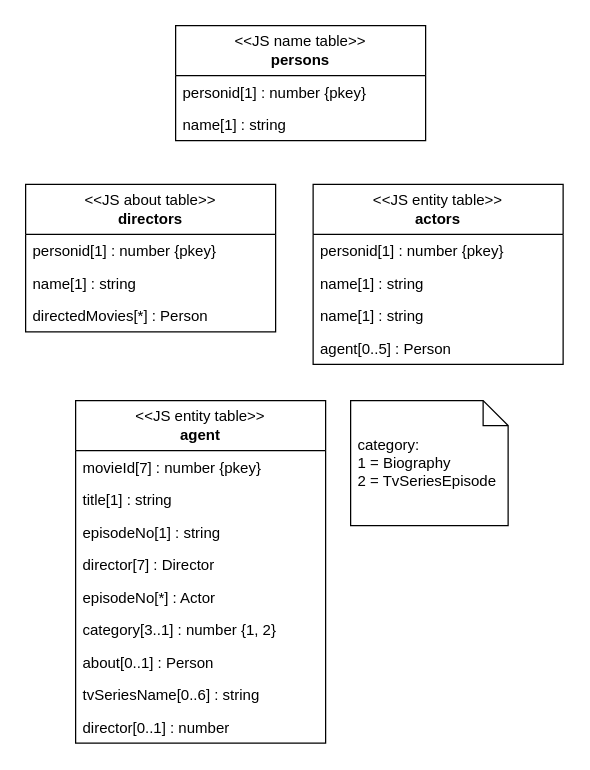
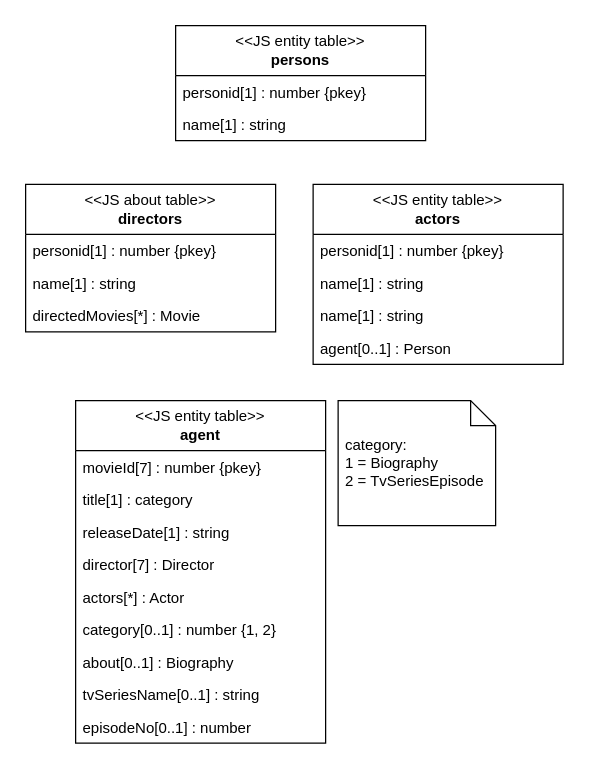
  <mxCell id="0" />
  <mxCell id="1" parent="0" />
  <mxCell id="2" value="&amp;lt;&amp;lt;JS entity table&amp;gt;&amp;gt;&lt;br&gt;&lt;b&gt;agent&lt;/b&gt;" style="swimlane;fontStyle=0;childLayout=stackLayout;horizontal=1;startSize=40;fillColor=none;horizontalStack=0;resizeParent=1;resizeParentMax=0;resizeLast=0;collapsible=1;marginBottom=0;whiteSpace=wrap;html=1;" parent="1" vertex="1"><mxGeometry x="60" y="320" width="200" height="274" as="geometry" /></mxCell>
  <mxCell id="3" value="movieId[7] : number {pkey}" style="text;strokeColor=none;fillColor=none;align=left;verticalAlign=top;spacingLeft=4;spacingRight=4;overflow=hidden;rotatable=0;points=[[0,0.5],[1,0.5]];portConstraint=eastwest;" parent="2" vertex="1"><mxGeometry y="40" width="200" height="26" as="geometry" /></mxCell>
- <mxCell id="4" value="title[1] : string" style="text;strokeColor=none;fillColor=none;align=left;verticalAlign=top;spacingLeft=4;spacingRight=4;overflow=hidden;rotatable=0;points=[[0,0.5],[1,0.5]];portConstraint=eastwest;" parent="2" vertex="1"><mxGeometry y="66" width="200" height="26" as="geometry" /></mxCell>
- <mxCell id="5" value="episodeNo[1] : string" style="text;strokeColor=none;fillColor=none;align=left;verticalAlign=top;spacingLeft=4;spacingRight=4;overflow=hidden;rotatable=0;points=[[0,0.5],[1,0.5]];portConstraint=eastwest;" parent="2" vertex="1"><mxGeometry y="92" width="200" height="26" as="geometry" /></mxCell>
+ <mxCell id="4" value="title[1] : category" style="text;strokeColor=none;fillColor=none;align=left;verticalAlign=top;spacingLeft=4;spacingRight=4;overflow=hidden;rotatable=0;points=[[0,0.5],[1,0.5]];portConstraint=eastwest;" parent="2" vertex="1"><mxGeometry y="66" width="200" height="26" as="geometry" /></mxCell>
+ <mxCell id="5" value="releaseDate[1] : string" style="text;strokeColor=none;fillColor=none;align=left;verticalAlign=top;spacingLeft=4;spacingRight=4;overflow=hidden;rotatable=0;points=[[0,0.5],[1,0.5]];portConstraint=eastwest;" parent="2" vertex="1"><mxGeometry y="92" width="200" height="26" as="geometry" /></mxCell>
  <mxCell id="6" value="director[7] : Director" style="text;strokeColor=none;fillColor=none;align=left;verticalAlign=top;spacingLeft=4;spacingRight=4;overflow=hidden;rotatable=0;points=[[0,0.5],[1,0.5]];portConstraint=eastwest;" parent="2" vertex="1"><mxGeometry y="118" width="200" height="26" as="geometry" /></mxCell>
- <mxCell id="7" value="episodeNo[*] : Actor" style="text;strokeColor=none;fillColor=none;align=left;verticalAlign=top;spacingLeft=4;spacingRight=4;overflow=hidden;rotatable=0;points=[[0,0.5],[1,0.5]];portConstraint=eastwest;" parent="2" vertex="1"><mxGeometry y="144" width="200" height="26" as="geometry" /></mxCell>
- <mxCell id="8" value="category[3..1] : number {1, 2}" style="text;strokeColor=none;fillColor=none;align=left;verticalAlign=top;spacingLeft=4;spacingRight=4;overflow=hidden;rotatable=0;points=[[0,0.5],[1,0.5]];portConstraint=eastwest;" parent="2" vertex="1"><mxGeometry y="170" width="200" height="26" as="geometry" /></mxCell>
- <mxCell id="9" value="about[0..1] : Person" style="text;strokeColor=none;fillColor=none;align=left;verticalAlign=top;spacingLeft=4;spacingRight=4;overflow=hidden;rotatable=0;points=[[0,0.5],[1,0.5]];portConstraint=eastwest;" parent="2" vertex="1"><mxGeometry y="196" width="200" height="26" as="geometry" /></mxCell>
- <mxCell id="10" value="tvSeriesName[0..6] : string" style="text;strokeColor=none;fillColor=none;align=left;verticalAlign=top;spacingLeft=4;spacingRight=4;overflow=hidden;rotatable=0;points=[[0,0.5],[1,0.5]];portConstraint=eastwest;" parent="2" vertex="1"><mxGeometry y="222" width="200" height="26" as="geometry" /></mxCell>
- <mxCell id="11" value="director[0..1] : number" style="text;strokeColor=none;fillColor=none;align=left;verticalAlign=top;spacingLeft=4;spacingRight=4;overflow=hidden;rotatable=0;points=[[0,0.5],[1,0.5]];portConstraint=eastwest;" parent="2" vertex="1"><mxGeometry y="248" width="200" height="26" as="geometry" /></mxCell>
- <mxCell id="12" value="&amp;lt;&amp;lt;JS name table&amp;gt;&amp;gt;&lt;br&gt;&lt;b&gt;persons&lt;/b&gt;" style="swimlane;fontStyle=0;childLayout=stackLayout;horizontal=1;startSize=40;fillColor=none;horizontalStack=0;resizeParent=1;resizeParentMax=0;resizeLast=0;collapsible=1;marginBottom=0;whiteSpace=wrap;html=1;" parent="1" vertex="1"><mxGeometry x="140" y="20" width="200" height="92" as="geometry" /></mxCell>
+ <mxCell id="7" value="actors[*] : Actor" style="text;strokeColor=none;fillColor=none;align=left;verticalAlign=top;spacingLeft=4;spacingRight=4;overflow=hidden;rotatable=0;points=[[0,0.5],[1,0.5]];portConstraint=eastwest;" parent="2" vertex="1"><mxGeometry y="144" width="200" height="26" as="geometry" /></mxCell>
+ <mxCell id="8" value="category[0..1] : number {1, 2}" style="text;strokeColor=none;fillColor=none;align=left;verticalAlign=top;spacingLeft=4;spacingRight=4;overflow=hidden;rotatable=0;points=[[0,0.5],[1,0.5]];portConstraint=eastwest;" parent="2" vertex="1"><mxGeometry y="170" width="200" height="26" as="geometry" /></mxCell>
+ <mxCell id="9" value="about[0..1] : Biography" style="text;strokeColor=none;fillColor=none;align=left;verticalAlign=top;spacingLeft=4;spacingRight=4;overflow=hidden;rotatable=0;points=[[0,0.5],[1,0.5]];portConstraint=eastwest;" parent="2" vertex="1"><mxGeometry y="196" width="200" height="26" as="geometry" /></mxCell>
+ <mxCell id="10" value="tvSeriesName[0..1] : string" style="text;strokeColor=none;fillColor=none;align=left;verticalAlign=top;spacingLeft=4;spacingRight=4;overflow=hidden;rotatable=0;points=[[0,0.5],[1,0.5]];portConstraint=eastwest;" parent="2" vertex="1"><mxGeometry y="222" width="200" height="26" as="geometry" /></mxCell>
+ <mxCell id="11" value="episodeNo[0..1] : number" style="text;strokeColor=none;fillColor=none;align=left;verticalAlign=top;spacingLeft=4;spacingRight=4;overflow=hidden;rotatable=0;points=[[0,0.5],[1,0.5]];portConstraint=eastwest;" parent="2" vertex="1"><mxGeometry y="248" width="200" height="26" as="geometry" /></mxCell>
+ <mxCell id="12" value="&amp;lt;&amp;lt;JS entity table&amp;gt;&amp;gt;&lt;br&gt;&lt;b&gt;persons&lt;/b&gt;" style="swimlane;fontStyle=0;childLayout=stackLayout;horizontal=1;startSize=40;fillColor=none;horizontalStack=0;resizeParent=1;resizeParentMax=0;resizeLast=0;collapsible=1;marginBottom=0;whiteSpace=wrap;html=1;" parent="1" vertex="1"><mxGeometry x="140" y="20" width="200" height="92" as="geometry" /></mxCell>
  <mxCell id="13" value="personid[1] : number {pkey}" style="text;strokeColor=none;fillColor=none;align=left;verticalAlign=top;spacingLeft=4;spacingRight=4;overflow=hidden;rotatable=0;points=[[0,0.5],[1,0.5]];portConstraint=eastwest;" parent="12" vertex="1"><mxGeometry y="40" width="200" height="26" as="geometry" /></mxCell>
  <mxCell id="14" value="name[1] : string" style="text;strokeColor=none;fillColor=none;align=left;verticalAlign=top;spacingLeft=4;spacingRight=4;overflow=hidden;rotatable=0;points=[[0,0.5],[1,0.5]];portConstraint=eastwest;" parent="12" vertex="1"><mxGeometry y="66" width="200" height="26" as="geometry" /></mxCell>
  <mxCell id="15" value="&amp;lt;&amp;lt;JS about table&amp;gt;&amp;gt;&lt;br&gt;&lt;b&gt;directors&lt;/b&gt;" style="swimlane;fontStyle=0;childLayout=stackLayout;horizontal=1;startSize=40;fillColor=none;horizontalStack=0;resizeParent=1;resizeParentMax=0;resizeLast=0;collapsible=1;marginBottom=0;whiteSpace=wrap;html=1;" parent="1" vertex="1"><mxGeometry x="20" y="147" width="200" height="118" as="geometry" /></mxCell>
  <mxCell id="16" value="personid[1] : number {pkey}" style="text;strokeColor=none;fillColor=none;align=left;verticalAlign=top;spacingLeft=4;spacingRight=4;overflow=hidden;rotatable=0;points=[[0,0.5],[1,0.5]];portConstraint=eastwest;" parent="15" vertex="1"><mxGeometry y="40" width="200" height="26" as="geometry" /></mxCell>
  <mxCell id="17" value="name[1] : string" style="text;strokeColor=none;fillColor=none;align=left;verticalAlign=top;spacingLeft=4;spacingRight=4;overflow=hidden;rotatable=0;points=[[0,0.5],[1,0.5]];portConstraint=eastwest;" parent="15" vertex="1"><mxGeometry y="66" width="200" height="26" as="geometry" /></mxCell>
- <mxCell id="18" value="directedMovies[*] : Person" style="text;strokeColor=none;fillColor=none;align=left;verticalAlign=top;spacingLeft=4;spacingRight=4;overflow=hidden;rotatable=0;points=[[0,0.5],[1,0.5]];portConstraint=eastwest;" parent="15" vertex="1"><mxGeometry y="92" width="200" height="26" as="geometry" /></mxCell>
+ <mxCell id="18" value="directedMovies[*] : Movie" style="text;strokeColor=none;fillColor=none;align=left;verticalAlign=top;spacingLeft=4;spacingRight=4;overflow=hidden;rotatable=0;points=[[0,0.5],[1,0.5]];portConstraint=eastwest;" parent="15" vertex="1"><mxGeometry y="92" width="200" height="26" as="geometry" /></mxCell>
  <mxCell id="19" value="&amp;lt;&amp;lt;JS entity table&amp;gt;&amp;gt;&lt;br&gt;&lt;b&gt;actors&lt;/b&gt;" style="swimlane;fontStyle=0;childLayout=stackLayout;horizontal=1;startSize=40;fillColor=none;horizontalStack=0;resizeParent=1;resizeParentMax=0;resizeLast=0;collapsible=1;marginBottom=0;whiteSpace=wrap;html=1;" parent="1" vertex="1"><mxGeometry x="250" y="147" width="200" height="144" as="geometry" /></mxCell>
  <mxCell id="20" value="personid[1] : number {pkey}" style="text;strokeColor=none;fillColor=none;align=left;verticalAlign=top;spacingLeft=4;spacingRight=4;overflow=hidden;rotatable=0;points=[[0,0.5],[1,0.5]];portConstraint=eastwest;" parent="19" vertex="1"><mxGeometry y="40" width="200" height="26" as="geometry" /></mxCell>
  <mxCell id="21" value="name[1] : string" style="text;strokeColor=none;fillColor=none;align=left;verticalAlign=top;spacingLeft=4;spacingRight=4;overflow=hidden;rotatable=0;points=[[0,0.5],[1,0.5]];portConstraint=eastwest;" parent="19" vertex="1"><mxGeometry y="66" width="200" height="26" as="geometry" /></mxCell>
  <mxCell id="22" value="name[1] : string" style="text;strokeColor=none;fillColor=none;align=left;verticalAlign=top;spacingLeft=4;spacingRight=4;overflow=hidden;rotatable=0;points=[[0,0.5],[1,0.5]];portConstraint=eastwest;" parent="19" vertex="1"><mxGeometry y="92" width="200" height="26" as="geometry" /></mxCell>
- <mxCell id="23" value="agent[0..5] : Person" style="text;strokeColor=none;fillColor=none;align=left;verticalAlign=top;spacingLeft=4;spacingRight=4;overflow=hidden;rotatable=0;points=[[0,0.5],[1,0.5]];portConstraint=eastwest;" parent="19" vertex="1"><mxGeometry y="118" width="200" height="26" as="geometry" /></mxCell>
- <mxCell id="24" value="category:&lt;br&gt;1 = Biography&lt;br&gt;2 = TvSeriesEpisode" style="shape=note;size=20;whiteSpace=wrap;html=1;align=left;spacingLeft=4;" parent="1" vertex="1"><mxGeometry x="280" y="320" width="126" height="100" as="geometry" /></mxCell>
+ <mxCell id="23" value="agent[0..1] : Person" style="text;strokeColor=none;fillColor=none;align=left;verticalAlign=top;spacingLeft=4;spacingRight=4;overflow=hidden;rotatable=0;points=[[0,0.5],[1,0.5]];portConstraint=eastwest;" parent="19" vertex="1"><mxGeometry y="118" width="200" height="26" as="geometry" /></mxCell>
+ <mxCell id="24" value="category:&lt;br&gt;1 = Biography&lt;br&gt;2 = TvSeriesEpisode" style="shape=note;size=20;whiteSpace=wrap;html=1;align=left;spacingLeft=4;" parent="1" vertex="1"><mxGeometry x="270" y="320" width="126" height="100" as="geometry" /></mxCell>
